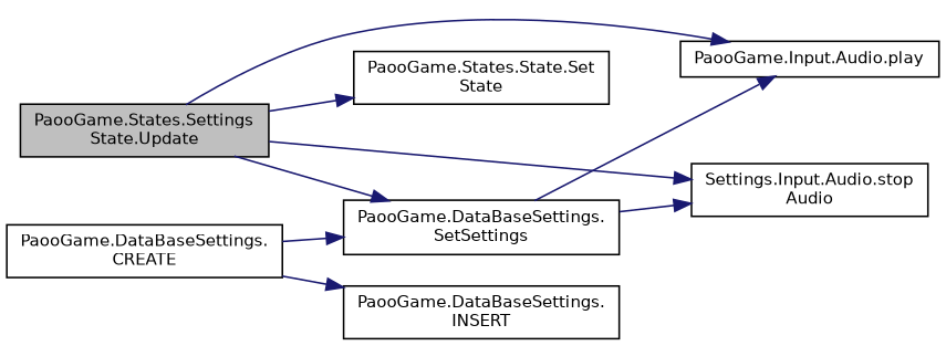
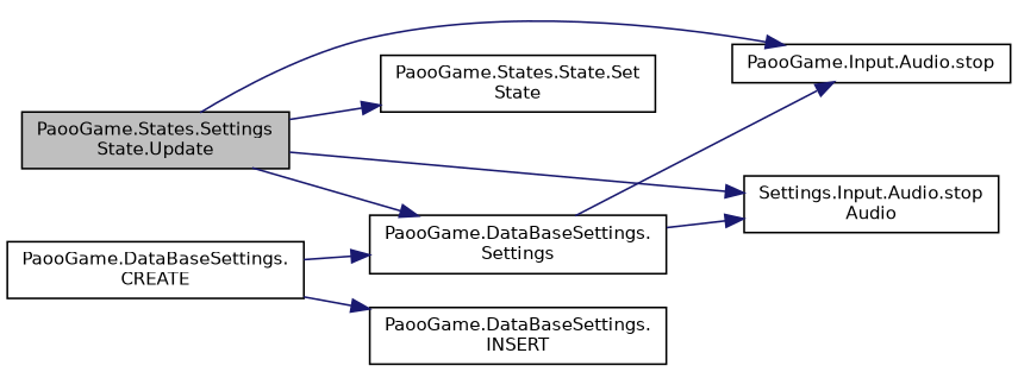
  digraph {
    rankdir=LR
    node [color=black fillcolor=white fontname=Helvetica fontsize=10 shape=record style=filled]
    edge [color=midnightblue fontname=Helvetica fontsize=10 labelfontname=Helvetica labelfontsize=10 style=solid]
    n1 [fillcolor=grey75 fontcolor=black height=0.2 label="PaooGame.States.Settings\lState.Update" width=0.4]
-   n2 [height=0.2 label="PaooGame.Input.Audio.play" width=0.4]
+   n2 [height=0.2 label="PaooGame.Input.Audio.stop" width=0.4]
    n3 [height=0.2 label="Settings.Input.Audio.stop\lAudio" width=0.4]
    n4 [height=0.2 label="PaooGame.States.State.Set\lState" width=0.4]
-   n5 [height=0.2 label="PaooGame.DataBaseSettings.\lSetSettings" width=0.4]
+   n5 [height=0.2 label="PaooGame.DataBaseSettings.\lSettings" width=0.4]
    n6 [height=0.2 label="PaooGame.DataBaseSettings.\lCREATE" width=0.4]
    n7 [height=0.2 label="PaooGame.DataBaseSettings.\lINSERT" width=0.4]
    n1 -> n2
    n1 -> n3
    n1 -> n4
    n1 -> n5
    n5 -> n2
    n5 -> n3
    n6 -> n5
    n6 -> n7
  }
